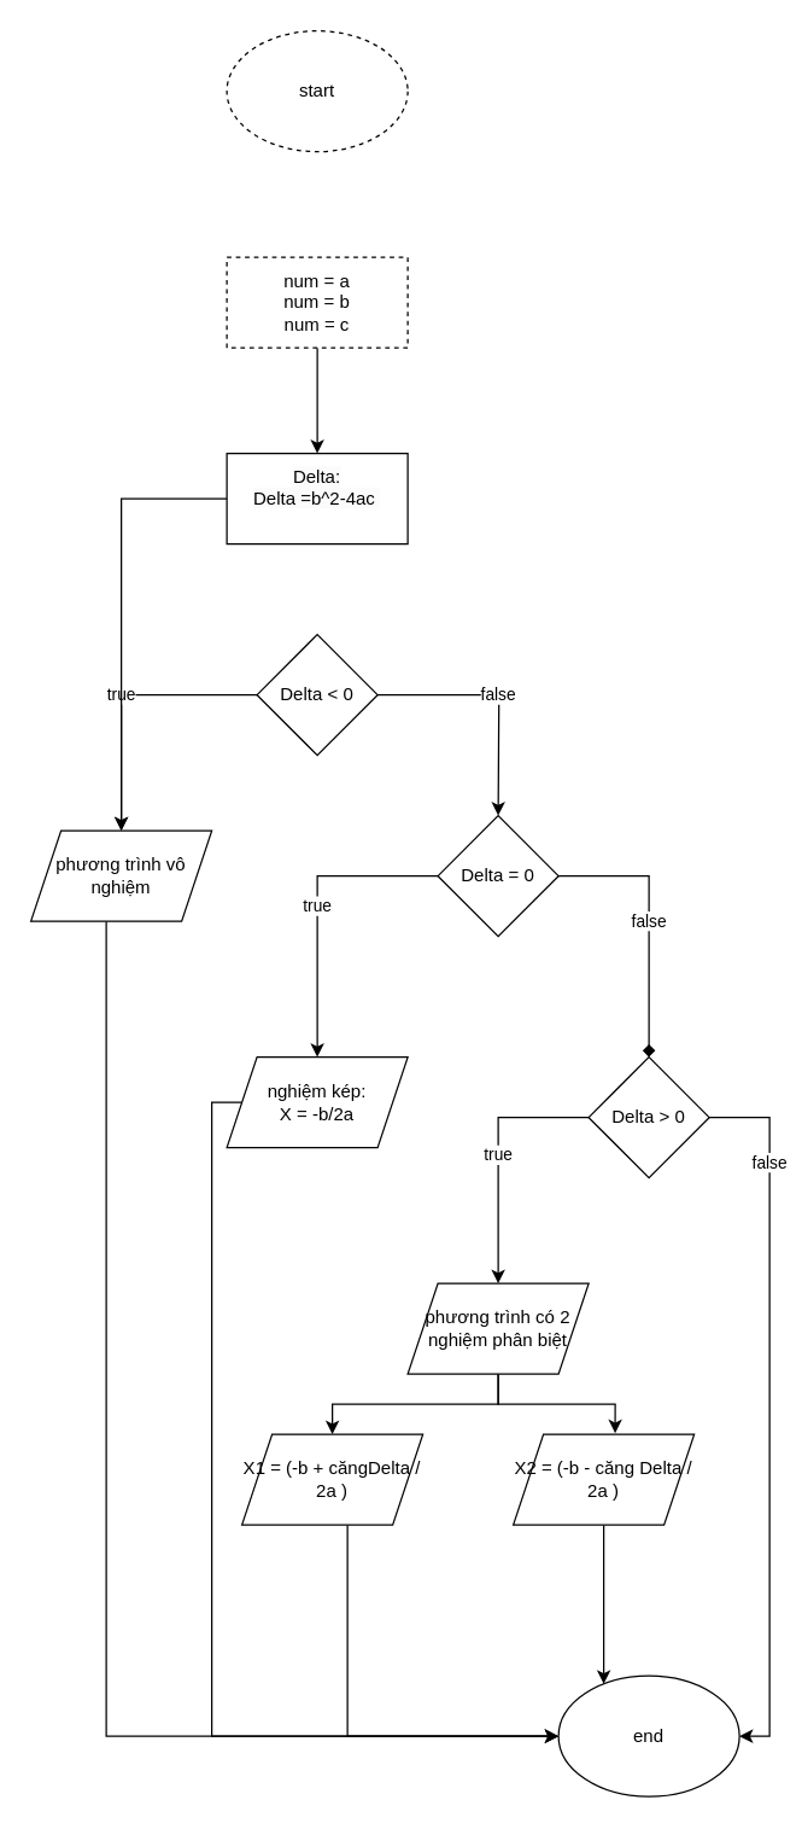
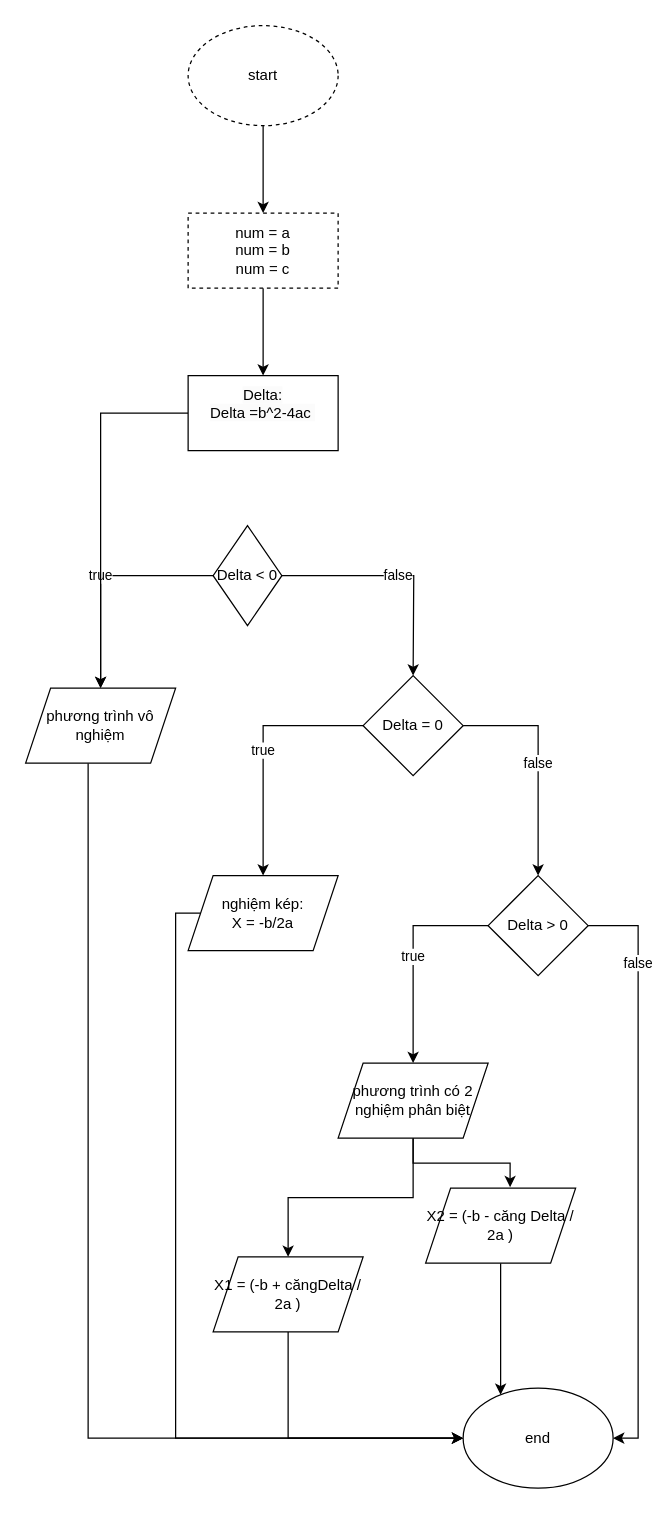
  <mxCell id="0" />
  <mxCell id="1" parent="0" />
+ <mxCell id="2" style="edgeStyle=orthogonalEdgeStyle;rounded=0;orthogonalLoop=1;jettySize=auto;html=1;" edge="1" parent="1" source="3" target="5"><mxGeometry relative="1" as="geometry" /></mxCell>
  <mxCell id="3" value="start" style="ellipse;whiteSpace=wrap;html=1;dashed=1;" vertex="1" parent="1"><mxGeometry x="150" y="20" width="120" height="80" as="geometry" /></mxCell>
  <mxCell id="4" style="edgeStyle=orthogonalEdgeStyle;rounded=0;orthogonalLoop=1;jettySize=auto;html=1;entryX=0.5;entryY=0;entryDx=0;entryDy=0;" edge="1" parent="1" source="5" target="12"><mxGeometry relative="1" as="geometry" /></mxCell>
  <mxCell id="5" value="num = a&lt;div&gt;num = b&lt;/div&gt;&lt;div&gt;num = c&lt;/div&gt;" style="rounded=0;whiteSpace=wrap;html=1;dashed=1;" vertex="1" parent="1"><mxGeometry x="150" y="170" width="120" height="60" as="geometry" /></mxCell>
  <mxCell id="6" value="true" style="edgeStyle=orthogonalEdgeStyle;rounded=0;orthogonalLoop=1;jettySize=auto;html=1;entryX=0.5;entryY=0;entryDx=0;entryDy=0;" edge="1" parent="1" source="8" target="10"><mxGeometry relative="1" as="geometry" /></mxCell>
  <mxCell id="7" value="false" style="edgeStyle=orthogonalEdgeStyle;rounded=0;orthogonalLoop=1;jettySize=auto;html=1;" edge="1" parent="1" source="8"><mxGeometry relative="1" as="geometry"><mxPoint x="330" y="540" as="targetPoint" /></mxGeometry></mxCell>
- <mxCell id="8" value="Delta &amp;lt; 0" style="rhombus;whiteSpace=wrap;html=1;" vertex="1" parent="1"><mxGeometry x="170" y="420" width="80" height="80" as="geometry" /></mxCell>
+ <mxCell id="8" value="Delta &amp;lt; 0" style="rhombus;whiteSpace=wrap;html=1;" vertex="1" parent="1"><mxGeometry x="170" y="420" width="55" height="80" as="geometry" /></mxCell>
  <mxCell id="9" style="edgeStyle=orthogonalEdgeStyle;rounded=0;orthogonalLoop=1;jettySize=auto;html=1;entryX=0;entryY=0.5;entryDx=0;entryDy=0;" edge="1" parent="1" source="10" target="28"><mxGeometry relative="1" as="geometry"><mxPoint x="80" y="1140" as="targetPoint" /><Array as="points"><mxPoint x="70" y="1150" /></Array></mxGeometry></mxCell>
  <mxCell id="10" value="phương trình vô nghiệm" style="shape=parallelogram;perimeter=parallelogramPerimeter;whiteSpace=wrap;html=1;fixedSize=1;" vertex="1" parent="1"><mxGeometry x="20" y="550" width="120" height="60" as="geometry" /></mxCell>
  <mxCell id="11" style="edgeStyle=orthogonalEdgeStyle;rounded=0;orthogonalLoop=1;jettySize=auto;html=1;" edge="1" parent="1" source="12" target="10"><mxGeometry relative="1" as="geometry" /></mxCell>
  <mxCell id="12" value="&#10;&lt;span style=&quot;color: rgb(0, 0, 0); font-family: Helvetica; font-size: 12px; font-style: normal; font-variant-ligatures: normal; font-variant-caps: normal; font-weight: 400; letter-spacing: normal; orphans: 2; text-align: center; text-indent: 0px; text-transform: none; widows: 2; word-spacing: 0px; -webkit-text-stroke-width: 0px; white-space: normal; background-color: rgb(251, 251, 251); text-decoration-thickness: initial; text-decoration-style: initial; text-decoration-color: initial; display: inline !important; float: none;&quot;&gt;Delta:&lt;/span&gt;&lt;br style=&quot;forced-color-adjust: none; color: rgb(0, 0, 0); font-family: Helvetica; font-size: 12px; font-style: normal; font-variant-ligatures: normal; font-variant-caps: normal; font-weight: 400; letter-spacing: normal; orphans: 2; text-align: center; text-indent: 0px; text-transform: none; widows: 2; word-spacing: 0px; -webkit-text-stroke-width: 0px; white-space: normal; background-color: rgb(251, 251, 251); text-decoration-thickness: initial; text-decoration-style: initial; text-decoration-color: initial;&quot;&gt;&lt;span style=&quot;color: rgb(0, 0, 0); font-family: Helvetica; font-size: 12px; font-style: normal; font-variant-ligatures: normal; font-variant-caps: normal; font-weight: 400; letter-spacing: normal; orphans: 2; text-align: center; text-indent: 0px; text-transform: none; widows: 2; word-spacing: 0px; -webkit-text-stroke-width: 0px; white-space: normal; background-color: rgb(251, 251, 251); text-decoration-thickness: initial; text-decoration-style: initial; text-decoration-color: initial; display: inline !important; float: none;&quot;&gt;Delta =b^2-4ac&amp;nbsp;&lt;/span&gt;&#10;&#10;" style="rounded=0;whiteSpace=wrap;html=1;" vertex="1" parent="1"><mxGeometry x="150" y="300" width="120" height="60" as="geometry" /></mxCell>
  <mxCell id="13" value="true" style="edgeStyle=orthogonalEdgeStyle;rounded=0;orthogonalLoop=1;jettySize=auto;html=1;" edge="1" parent="1" source="15" target="17"><mxGeometry relative="1" as="geometry" /></mxCell>
- <mxCell id="14" value="false" style="edgeStyle=orthogonalEdgeStyle;rounded=0;orthogonalLoop=1;jettySize=auto;html=1;entryX=0.5;entryY=0;entryDx=0;entryDy=0;endArrow=diamond;" edge="1" parent="1" source="15" target="20"><mxGeometry relative="1" as="geometry" /></mxCell>
+ <mxCell id="14" value="false" style="edgeStyle=orthogonalEdgeStyle;rounded=0;orthogonalLoop=1;jettySize=auto;html=1;entryX=0.5;entryY=0;entryDx=0;entryDy=0;" edge="1" parent="1" source="15" target="20"><mxGeometry relative="1" as="geometry" /></mxCell>
  <mxCell id="15" value="Delta = 0" style="rhombus;whiteSpace=wrap;html=1;" vertex="1" parent="1"><mxGeometry x="290" y="540" width="80" height="80" as="geometry" /></mxCell>
  <mxCell id="16" style="edgeStyle=orthogonalEdgeStyle;rounded=0;orthogonalLoop=1;jettySize=auto;html=1;entryX=0;entryY=0.5;entryDx=0;entryDy=0;" edge="1" parent="1" source="17" target="28"><mxGeometry relative="1" as="geometry"><Array as="points"><mxPoint x="140" y="730" /><mxPoint x="140" y="1150" /></Array></mxGeometry></mxCell>
  <mxCell id="17" value="nghiệm kép:&lt;br&gt;X = -b/2a" style="shape=parallelogram;perimeter=parallelogramPerimeter;whiteSpace=wrap;html=1;fixedSize=1;" vertex="1" parent="1"><mxGeometry x="150" y="700" width="120" height="60" as="geometry" /></mxCell>
  <mxCell id="18" value="true" style="edgeStyle=orthogonalEdgeStyle;rounded=0;orthogonalLoop=1;jettySize=auto;html=1;" edge="1" parent="1" source="20" target="22"><mxGeometry relative="1" as="geometry"><Array as="points"><mxPoint x="330" y="740" /></Array></mxGeometry></mxCell>
  <mxCell id="19" value="false" style="edgeStyle=orthogonalEdgeStyle;rounded=0;orthogonalLoop=1;jettySize=auto;html=1;" edge="1" parent="1" source="20" target="28"><mxGeometry x="-0.702" relative="1" as="geometry"><Array as="points"><mxPoint x="510" y="740" /><mxPoint x="510" y="1150" /></Array><mxPoint as="offset" /></mxGeometry></mxCell>
  <mxCell id="20" value="Delta &amp;gt; 0" style="rhombus;whiteSpace=wrap;html=1;" vertex="1" parent="1"><mxGeometry x="390" y="700" width="80" height="80" as="geometry" /></mxCell>
  <mxCell id="21" style="edgeStyle=orthogonalEdgeStyle;rounded=0;orthogonalLoop=1;jettySize=auto;html=1;entryX=0.5;entryY=0;entryDx=0;entryDy=0;" edge="1" parent="1" source="22" target="24"><mxGeometry relative="1" as="geometry" /></mxCell>
  <mxCell id="22" value="phương trình có 2 nghiệm phân biệt" style="shape=parallelogram;perimeter=parallelogramPerimeter;whiteSpace=wrap;html=1;fixedSize=1;" vertex="1" parent="1"><mxGeometry x="270" y="850" width="120" height="60" as="geometry" /></mxCell>
  <mxCell id="23" style="edgeStyle=orthogonalEdgeStyle;rounded=0;orthogonalLoop=1;jettySize=auto;html=1;entryX=0;entryY=0.5;entryDx=0;entryDy=0;" edge="1" parent="1" source="24" target="28"><mxGeometry relative="1" as="geometry"><Array as="points"><mxPoint x="230" y="1150" /></Array></mxGeometry></mxCell>
- <mxCell id="24" value="X1 = (-b + căngDelta / 2a )" style="shape=parallelogram;perimeter=parallelogramPerimeter;whiteSpace=wrap;html=1;fixedSize=1;" vertex="1" parent="1"><mxGeometry x="160" y="950" width="120" height="60" as="geometry" /></mxCell>
+ <mxCell id="24" value="X1 = (-b + căngDelta / 2a )" style="shape=parallelogram;perimeter=parallelogramPerimeter;whiteSpace=wrap;html=1;fixedSize=1;" vertex="1" parent="1"><mxGeometry x="170" y="1005" width="120" height="60" as="geometry" /></mxCell>
  <mxCell id="25" style="edgeStyle=orthogonalEdgeStyle;rounded=0;orthogonalLoop=1;jettySize=auto;html=1;" edge="1" parent="1" source="26" target="28"><mxGeometry relative="1" as="geometry"><Array as="points"><mxPoint x="400" y="1110" /><mxPoint x="400" y="1110" /></Array></mxGeometry></mxCell>
  <mxCell id="26" value="X2 = (-b - căng Delta / 2a )" style="shape=parallelogram;perimeter=parallelogramPerimeter;whiteSpace=wrap;html=1;fixedSize=1;" vertex="1" parent="1"><mxGeometry x="340" y="950" width="120" height="60" as="geometry" /></mxCell>
  <mxCell id="27" style="edgeStyle=orthogonalEdgeStyle;rounded=0;orthogonalLoop=1;jettySize=auto;html=1;entryX=0.563;entryY=-0.013;entryDx=0;entryDy=0;entryPerimeter=0;" edge="1" parent="1" source="22" target="26"><mxGeometry relative="1" as="geometry" /></mxCell>
  <mxCell id="28" value="end" style="ellipse;whiteSpace=wrap;html=1;" vertex="1" parent="1"><mxGeometry x="370" y="1110" width="120" height="80" as="geometry" /></mxCell>
